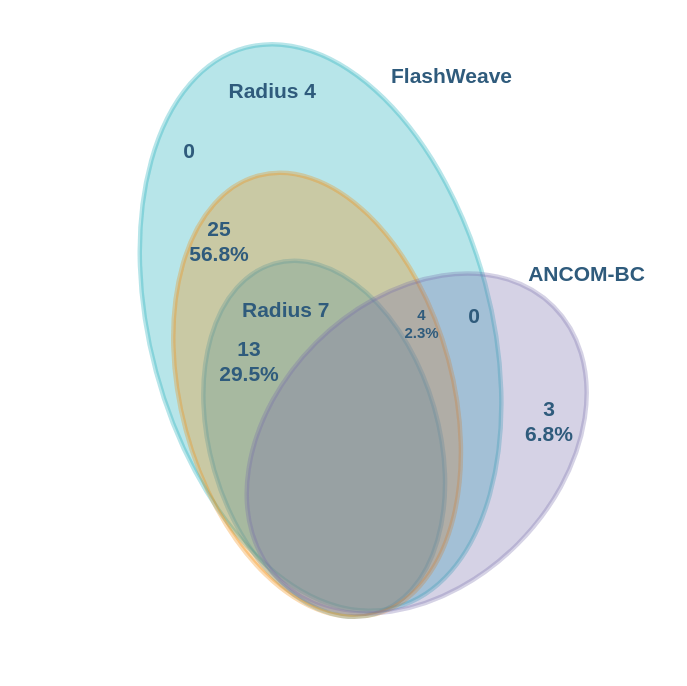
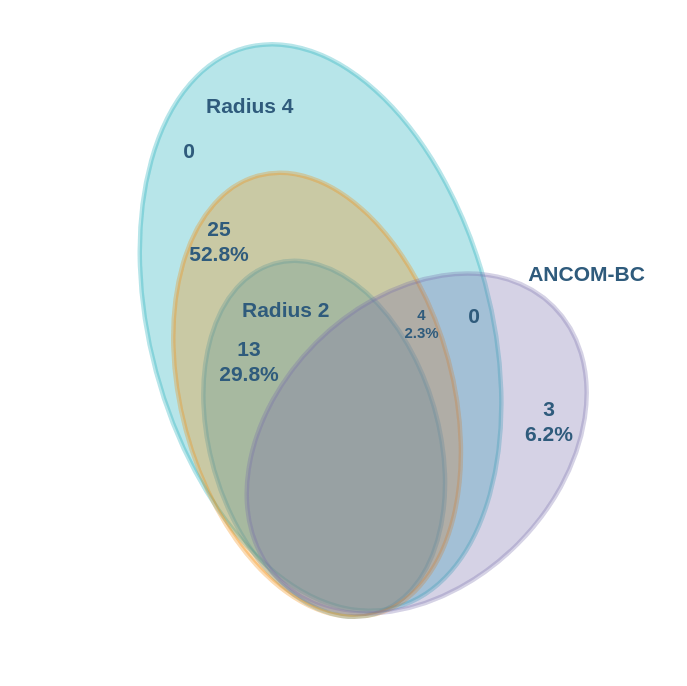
  <mxCell id="0" />
  <mxCell id="1" parent="0" />
  <mxCell id="2" value="&lt;span style=&quot;color: rgba(0, 0, 0, 0); font-family: monospace; font-size: 0px; text-align: start; text-wrap: nowrap;&quot;&gt;%3CmxGraphModel%3E%3Croot%3E%3CmxCell%20id%3D%220%22%2F%3E%3CmxCell%20id%3D%221%22%20parent%3D%220%22%2F%3E%3CmxCell%20id%3D%222%22%20value%3D%22Radius%202%22%20style%3D%22text%3Bhtml%3D1%3BstrokeColor%3Dnone%3BfillColor%3Dnone%3Balign%3Dcenter%3BverticalAlign%3Dmiddle%3BwhiteSpace%3Dwrap%3Brounded%3D0%3Bshadow%3D0%3BlabelBackgroundColor%3Dnone%3BfontFamily%3DHelvetica%3BfontSize%3D14%3BfontColor%3D%232F5B7C%3B%22%20vertex%3D%221%22%20parent%3D%221%22%3E%3CmxGeometry%20x%3D%22519.2%22%20y%3D%22465.62%22%20width%3D%2270.8%22%20height%3D%2220%22%20as%3D%22geometry%22%2F%3E%3C%2FmxCell%3E%3C%2Froot%3E%3C%2FmxGraphModel%3E&lt;/span&gt;" style="ellipse;whiteSpace=wrap;html=1;rounded=1;shadow=0;labelBackgroundColor=none;strokeColor=#12aab5;strokeWidth=3;fillColor=#12aab5;fontFamily=Helvetica;fontSize=14;fontColor=#2F5B7C;align=center;opacity=30;rotation=75;" parent="1" vertex="1"><mxGeometry x="20.07" y="84.12" width="386.29" height="227.12" as="geometry" /></mxCell>
  <mxCell id="3" value="" style="ellipse;whiteSpace=wrap;html=1;rounded=1;shadow=0;labelBackgroundColor=none;strokeColor=#1699d3;strokeWidth=3;fillColor=#1699d3;fontFamily=Helvetica;fontSize=14;fontColor=#2F5B7C;align=center;opacity=30;rotation=74;" parent="1" vertex="1"><mxGeometry x="94.14" y="195.62" width="242.98" height="152.5" as="geometry" /></mxCell>
  <mxCell id="4" value="" style="ellipse;whiteSpace=wrap;html=1;rounded=1;shadow=0;labelBackgroundColor=none;strokeColor=#F08705;strokeWidth=3;fillColor=#F08705;fontFamily=Helvetica;fontSize=14;fontColor=#2F5B7C;align=center;opacity=30;rotation=-105;" parent="1" vertex="1"><mxGeometry x="59.61" y="151.91" width="302.59" height="181.25" as="geometry" /></mxCell>
  <mxCell id="5" value="" style="ellipse;whiteSpace=wrap;html=1;rounded=1;shadow=0;labelBackgroundColor=none;strokeColor=#736ca8;strokeWidth=3;fillColor=#736ca8;fontFamily=Helvetica;fontSize=14;fontColor=#2F5B7C;align=center;opacity=30;rotation=-45;" parent="1" vertex="1"><mxGeometry x="148.24" y="180" width="258.12" height="190" as="geometry" /></mxCell>
- <mxCell id="6" value="Radius 7" style="text;html=1;strokeColor=none;fillColor=none;align=center;verticalAlign=middle;whiteSpace=wrap;rounded=0;shadow=0;labelBackgroundColor=none;fontFamily=Helvetica;fontSize=14;fontColor=#2F5B7C;fontStyle=1" parent="1" vertex="1"><mxGeometry x="155.2" y="175.62" width="70.8" height="20" as="geometry" /></mxCell>
+ <mxCell id="6" value="Radius 2" style="text;html=1;strokeColor=none;fillColor=none;align=center;verticalAlign=middle;whiteSpace=wrap;rounded=0;shadow=0;labelBackgroundColor=none;fontFamily=Helvetica;fontSize=14;fontColor=#2F5B7C;fontStyle=1" parent="1" vertex="1"><mxGeometry x="155.2" y="175.62" width="70.8" height="20" as="geometry" /></mxCell>
  <mxCell id="7" value="ANCOM-BC" style="text;html=1;strokeColor=none;fillColor=none;align=center;verticalAlign=middle;whiteSpace=wrap;rounded=0;shadow=0;labelBackgroundColor=none;fontFamily=Helvetica;fontSize=14;fontColor=#2F5B7C;fontStyle=1" parent="1" vertex="1"><mxGeometry x="346" y="151.91" width="90" height="20" as="geometry" /></mxCell>
- <mxCell id="8" value="25&lt;br&gt;56.8%" style="text;html=1;strokeColor=none;fillColor=none;align=center;verticalAlign=middle;whiteSpace=wrap;rounded=0;shadow=0;labelBackgroundColor=none;fontFamily=Helvetica;fontSize=14;fontColor=#2F5B7C;fontStyle=1" parent="1" vertex="1"><mxGeometry x="126" y="130" width="40" height="20" as="geometry" /></mxCell>
- <mxCell id="9" value="13&lt;br&gt;29.5%" style="text;html=1;strokeColor=none;fillColor=none;align=center;verticalAlign=middle;whiteSpace=wrap;rounded=0;shadow=0;labelBackgroundColor=none;fontFamily=Helvetica;fontSize=14;fontColor=#2F5B7C;fontStyle=1" parent="1" vertex="1"><mxGeometry x="146" y="210" width="40" height="20" as="geometry" /></mxCell>
- <mxCell id="10" value="3&lt;br&gt;6.8%" style="text;html=1;strokeColor=none;fillColor=none;align=center;verticalAlign=middle;whiteSpace=wrap;rounded=0;shadow=0;labelBackgroundColor=none;fontFamily=Helvetica;fontSize=14;fontColor=#2F5B7C;fontStyle=1" parent="1" vertex="1"><mxGeometry x="346" y="250" width="40" height="20" as="geometry" /></mxCell>
+ <mxCell id="8" value="25&lt;br&gt;52.8%" style="text;html=1;strokeColor=none;fillColor=none;align=center;verticalAlign=middle;whiteSpace=wrap;rounded=0;shadow=0;labelBackgroundColor=none;fontFamily=Helvetica;fontSize=14;fontColor=#2F5B7C;fontStyle=1" parent="1" vertex="1"><mxGeometry x="126" y="130" width="40" height="20" as="geometry" /></mxCell>
+ <mxCell id="9" value="13&lt;br&gt;29.8%" style="text;html=1;strokeColor=none;fillColor=none;align=center;verticalAlign=middle;whiteSpace=wrap;rounded=0;shadow=0;labelBackgroundColor=none;fontFamily=Helvetica;fontSize=14;fontColor=#2F5B7C;fontStyle=1" parent="1" vertex="1"><mxGeometry x="146" y="210" width="40" height="20" as="geometry" /></mxCell>
+ <mxCell id="10" value="3&lt;br&gt;6.2%" style="text;html=1;strokeColor=none;fillColor=none;align=center;verticalAlign=middle;whiteSpace=wrap;rounded=0;shadow=0;labelBackgroundColor=none;fontFamily=Helvetica;fontSize=14;fontColor=#2F5B7C;fontStyle=1" parent="1" vertex="1"><mxGeometry x="346" y="250" width="40" height="20" as="geometry" /></mxCell>
  <mxCell id="11" value="4&lt;br&gt;2.3%" style="text;html=1;strokeColor=none;fillColor=none;align=center;verticalAlign=middle;whiteSpace=wrap;rounded=0;shadow=0;labelBackgroundColor=none;fontFamily=Helvetica;fontSize=10;fontColor=#2F5B7C;fontStyle=1" parent="1" vertex="1"><mxGeometry x="266" y="180" width="30" height="30" as="geometry" /></mxCell>
- <mxCell id="12" value="FlashWeave" style="text;html=1;strokeColor=none;fillColor=none;align=center;verticalAlign=middle;whiteSpace=wrap;rounded=0;shadow=0;labelBackgroundColor=none;fontFamily=Helvetica;fontSize=14;fontColor=#2F5B7C;fontStyle=1" parent="1" vertex="1"><mxGeometry x="256" y="20" width="90" height="20" as="geometry" /></mxCell>
  <mxCell id="13" value="0" style="text;html=1;strokeColor=none;fillColor=none;align=center;verticalAlign=middle;whiteSpace=wrap;rounded=0;shadow=0;labelBackgroundColor=none;fontFamily=Helvetica;fontSize=14;fontColor=#2F5B7C;fontStyle=1" parent="1" vertex="1"><mxGeometry x="106" y="70" width="40" height="20" as="geometry" /></mxCell>
  <mxCell id="14" value="0" style="text;html=1;strokeColor=none;fillColor=none;align=center;verticalAlign=middle;whiteSpace=wrap;rounded=0;shadow=0;labelBackgroundColor=none;fontFamily=Helvetica;fontSize=14;fontColor=#2F5B7C;fontStyle=1" parent="1" vertex="1"><mxGeometry x="296" y="180" width="40" height="20" as="geometry" /></mxCell>
- <mxCell id="15" value="Radius 4" style="text;html=1;strokeColor=none;fillColor=none;align=center;verticalAlign=middle;whiteSpace=wrap;rounded=0;shadow=0;labelBackgroundColor=none;fontFamily=Helvetica;fontSize=14;fontColor=#2F5B7C;fontStyle=1" vertex="1" parent="1"><mxGeometry x="145.6" y="30" width="70.8" height="20" as="geometry" /></mxCell>
+ <mxCell id="15" value="Radius 4" style="text;html=1;strokeColor=none;fillColor=none;align=center;verticalAlign=middle;whiteSpace=wrap;rounded=0;shadow=0;labelBackgroundColor=none;fontFamily=Helvetica;fontSize=14;fontColor=#2F5B7C;fontStyle=1" vertex="1" parent="1"><mxGeometry x="130.6" y="40" width="70.8" height="20" as="geometry" /></mxCell>
